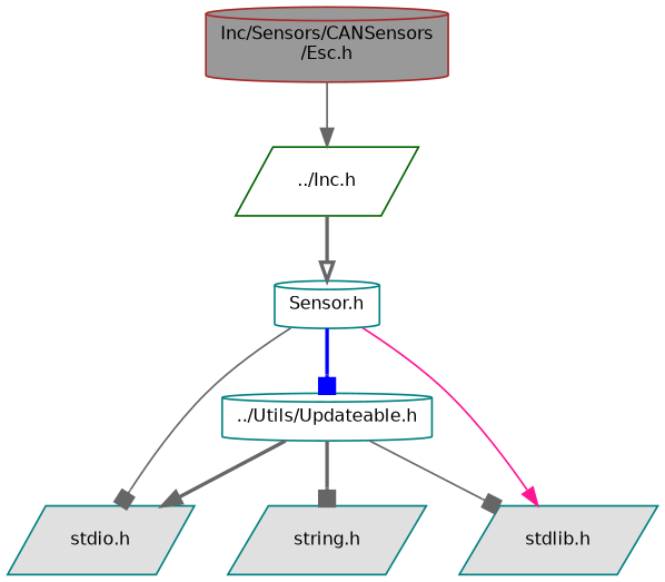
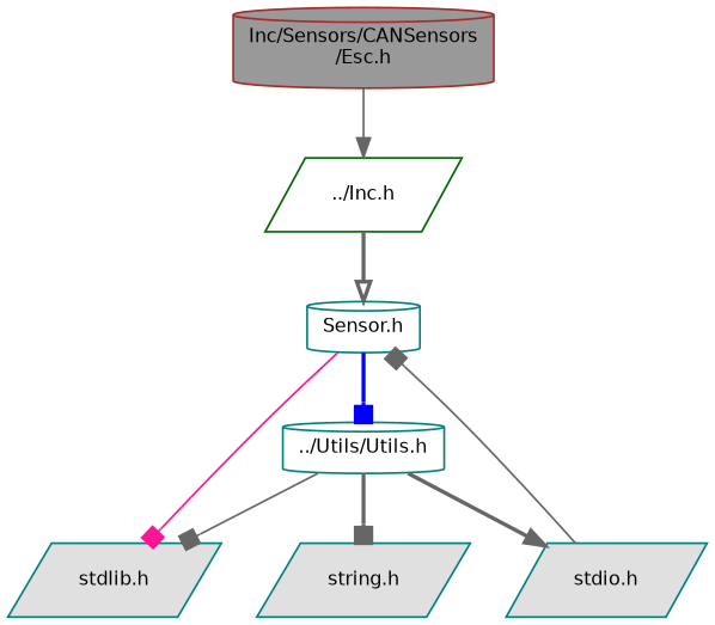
  digraph {
    node [color=teal fillcolor=white fontname=Helvetica fontsize=10 shape=parallelogram style=filled]
    edge [arrowhead=box color=gray40 fontname=Helvetica fontsize=10 labelfontname=Helvetica labelfontsize=10 style=solid]
    n1 [color=brown fillcolor=grey60 fontcolor=black height=0.2 label="Inc/Sensors/CANSensors\l/Esc.h" shape=cylinder width=0.4]
    n2 [color=darkgreen height=0.2 label="../Inc.h" width=0.4]
    n3 [height=0.2 label="Sensor.h" shape=cylinder width=0.4]
    n4 [fillcolor="#E0E0E0" height=0.2 label="stdio.h" width=0.4]
    n5 [fillcolor="#E0E0E0" height=0.2 label="stdlib.h" width=0.4]
-   n6 [height=0.2 label="../Utils/Updateable.h" shape=cylinder width=0.4]
+   n6 [height=0.2 label="../Utils/Utils.h" shape=cylinder width=0.4]
    n7 [fillcolor="#E0E0E0" height=0.2 label="string.h" width=0.4]
    n1 -> n2 [arrowhead=normal]
    n2 -> n3 [arrowhead=onormal style=bold]
-   n3 -> n4
-   n3 -> n5 [arrowhead=normal color=deeppink]
+   n4 -> n3
+   n3 -> n5 [color=deeppink]
    n3 -> n6 [color=blue style=bold]
    n6 -> n4 [arrowhead=normal style=bold]
    n6 -> n5
    n6 -> n7 [style=bold]
  }
